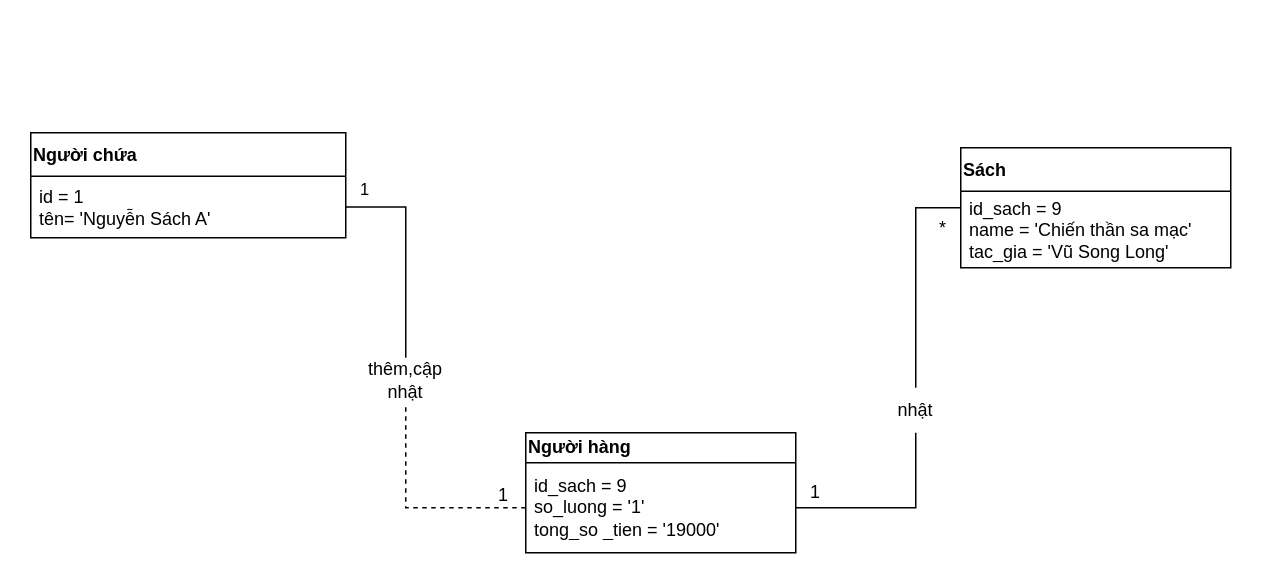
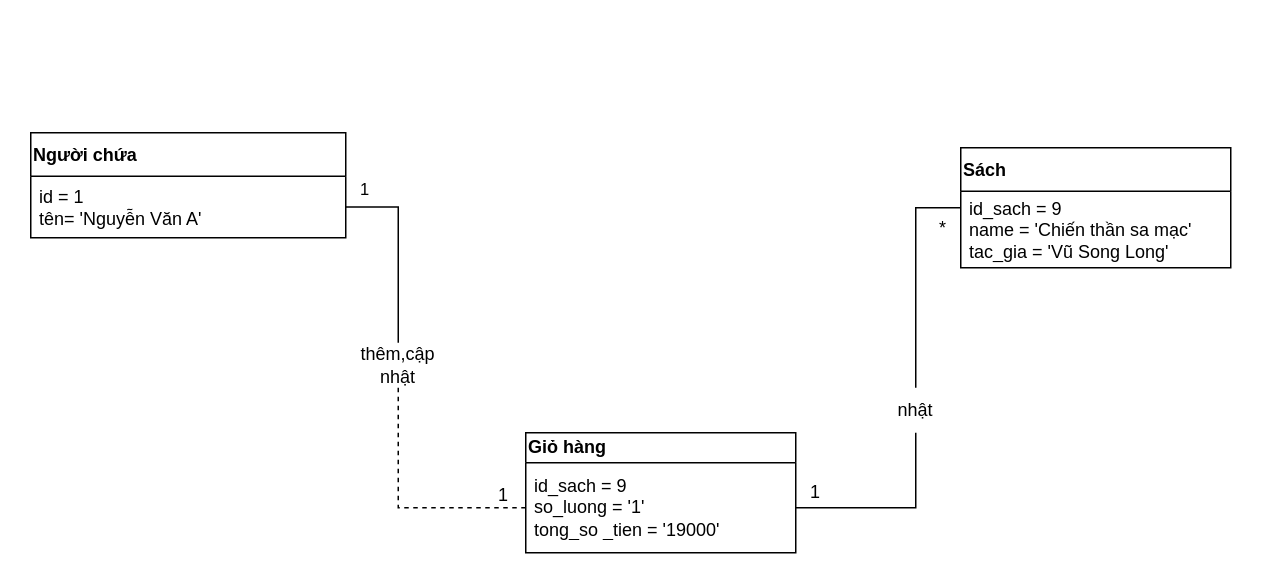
  <mxCell id="0" />
  <mxCell id="1" parent="0" />
  <mxCell id="2" value="Người chứa" style="swimlane;fontStyle=1;align=left;verticalAlign=middle;childLayout=stackLayout;horizontal=1;startSize=29;horizontalStack=0;resizeParent=1;resizeParentMax=0;resizeLast=0;collapsible=0;marginBottom=0;html=1;whiteSpace=wrap;" parent="1" vertex="1"><mxGeometry x="20" y="88" width="210" height="70" as="geometry" /></mxCell>
- <mxCell id="3" value="id = 1&lt;div&gt;tên= 'Nguyễn Sách A'&lt;/div&gt;" style="text;html=1;strokeColor=none;fillColor=none;align=left;verticalAlign=middle;spacingLeft=4;spacingRight=4;overflow=hidden;rotatable=0;points=[[0,0.5],[1,0.5]];portConstraint=eastwest;whiteSpace=wrap;" parent="2" vertex="1"><mxGeometry y="29" width="210" height="41" as="geometry" /></mxCell>
+ <mxCell id="3" value="id = 1&lt;div&gt;tên= 'Nguyễn Văn A'&lt;/div&gt;" style="text;html=1;strokeColor=none;fillColor=none;align=left;verticalAlign=middle;spacingLeft=4;spacingRight=4;overflow=hidden;rotatable=0;points=[[0,0.5],[1,0.5]];portConstraint=eastwest;whiteSpace=wrap;" parent="2" vertex="1"><mxGeometry y="29" width="210" height="41" as="geometry" /></mxCell>
  <mxCell id="4" style="endArrow=none;edgeStyle=orthogonalEdgeStyle;rounded=0;orthogonalLoop=1;jettySize=auto;html=1;entryX=0;entryY=0.5;entryDx=0;entryDy=0;" edge="1" parent="1" source="15" target="7"><mxGeometry relative="1" as="geometry"><Array as="points"><mxPoint x="610" y="138" /></Array></mxGeometry></mxCell>
- <mxCell id="5" value="Người hàng" style="swimlane;fontStyle=1;align=left;verticalAlign=middle;childLayout=stackLayout;horizontal=1;startSize=20;horizontalStack=0;resizeParent=1;resizeParentMax=0;resizeLast=0;collapsible=0;marginBottom=0;html=1;whiteSpace=wrap;" parent="1" vertex="1"><mxGeometry x="350" y="288" width="180" height="80" as="geometry" /></mxCell>
+ <mxCell id="5" value="Giỏ hàng" style="swimlane;fontStyle=1;align=left;verticalAlign=middle;childLayout=stackLayout;horizontal=1;startSize=20;horizontalStack=0;resizeParent=1;resizeParentMax=0;resizeLast=0;collapsible=0;marginBottom=0;html=1;whiteSpace=wrap;" parent="1" vertex="1"><mxGeometry x="350" y="288" width="180" height="80" as="geometry" /></mxCell>
  <mxCell id="6" value="id_sach = 9&lt;div&gt;so_luong = '1'&lt;/div&gt;&lt;div&gt;tong_so _tien = '19000'&lt;/div&gt;" style="text;html=1;strokeColor=none;fillColor=none;align=left;verticalAlign=middle;spacingLeft=4;spacingRight=4;overflow=hidden;rotatable=0;points=[[0,0.5],[1,0.5]];portConstraint=eastwest;whiteSpace=wrap;" parent="5" vertex="1"><mxGeometry y="20" width="180" height="60" as="geometry" /></mxCell>
  <mxCell id="7" value="Sách" style="swimlane;fontStyle=1;align=left;verticalAlign=middle;childLayout=stackLayout;horizontal=1;startSize=29;horizontalStack=0;resizeParent=1;resizeParentMax=0;resizeLast=0;collapsible=0;marginBottom=0;html=1;whiteSpace=wrap;" vertex="1" parent="1"><mxGeometry x="640" y="98" width="180" height="80" as="geometry" /></mxCell>
  <mxCell id="8" value="id_sach = 9&lt;div&gt;name = 'Chiến thần sa mạc'&lt;/div&gt;&lt;div&gt;tac_gia = 'Vũ Song Long'&lt;/div&gt;" style="text;html=1;strokeColor=none;fillColor=none;align=left;verticalAlign=middle;spacingLeft=4;spacingRight=4;overflow=hidden;rotatable=0;points=[[0,0.5],[1,0.5]];portConstraint=eastwest;whiteSpace=wrap;" vertex="1" parent="7"><mxGeometry y="29" width="180" height="51" as="geometry" /></mxCell>
  <mxCell id="9" value="" style="endArrow=none;html=1;edgeStyle=orthogonalEdgeStyle;rounded=0;entryX=1;entryY=0.5;entryDx=0;entryDy=0;" edge="1" parent="1" source="12" target="3"><mxGeometry relative="1" as="geometry"><mxPoint x="330" y="248" as="sourcePoint" /><mxPoint x="280" y="38" as="targetPoint" /></mxGeometry></mxCell>
  <mxCell id="10" value="" style="endArrow=none;html=1;edgeStyle=orthogonalEdgeStyle;rounded=0;exitX=0;exitY=0.5;exitDx=0;exitDy=0;dashed=1;" edge="1" parent="1" source="6" target="12"><mxGeometry relative="1" as="geometry"><mxPoint x="400" y="355.5" as="sourcePoint" /><mxPoint x="280" y="48" as="targetPoint" /></mxGeometry></mxCell>
  <mxCell id="11" value="&lt;span style=&quot;font-size: 12px;&quot;&gt;1&lt;/span&gt;" style="edgeLabel;resizable=0;html=1;align=left;verticalAlign=bottom;" connectable="0" vertex="1" parent="10"><mxGeometry x="-1" relative="1" as="geometry"><mxPoint x="-20" as="offset" /></mxGeometry></mxCell>
- <mxCell id="12" value="thêm,cập nhật" style="text;html=1;align=center;verticalAlign=middle;whiteSpace=wrap;rounded=0;" vertex="1" parent="1"><mxGeometry x="240" y="238" width="60" height="30" as="geometry" /></mxCell>
+ <mxCell id="12" value="thêm,cập nhật" style="text;html=1;align=center;verticalAlign=middle;whiteSpace=wrap;rounded=0;" vertex="1" parent="1"><mxGeometry x="235" y="228" width="60" height="30" as="geometry" /></mxCell>
  <mxCell id="13" value="1" style="edgeLabel;resizable=0;html=1;align=left;verticalAlign=bottom;" connectable="0" vertex="1" parent="1"><mxGeometry x="341" y="20" as="geometry"><mxPoint x="-103" y="114" as="offset" /></mxGeometry></mxCell>
  <mxCell id="14" value="" style="endArrow=none;rounded=0;orthogonalLoop=1;jettySize=auto;html=1;entryX=0.5;entryY=1;entryDx=0;entryDy=0;edgeStyle=elbowEdgeStyle;exitX=1;exitY=0.5;exitDx=0;exitDy=0;elbow=vertical;" edge="1" parent="1" source="6" target="15"><mxGeometry relative="1" as="geometry"><mxPoint x="570" y="328" as="sourcePoint" /><mxPoint x="660" y="268" as="targetPoint" /><Array as="points"><mxPoint x="600" y="338" /></Array></mxGeometry></mxCell>
  <mxCell id="15" value="nhật" style="text;html=1;align=center;verticalAlign=middle;whiteSpace=wrap;rounded=0;" vertex="1" parent="1"><mxGeometry x="580" y="258" width="60" height="30" as="geometry" /></mxCell>
  <mxCell id="16" value="&lt;span style=&quot;font-size: 12px;&quot;&gt;1&lt;/span&gt;" style="edgeLabel;resizable=0;html=1;align=left;verticalAlign=bottom;" connectable="0" vertex="1" parent="1"><mxGeometry x="538" y="336" as="geometry" /></mxCell>
  <mxCell id="17" value="&lt;span style=&quot;font-size: 12px;&quot;&gt;*&lt;/span&gt;" style="edgeLabel;resizable=0;html=1;align=left;verticalAlign=bottom;" connectable="0" vertex="1" parent="1"><mxGeometry x="628" y="147" as="geometry"><mxPoint x="-4" y="13" as="offset" /></mxGeometry></mxCell>
